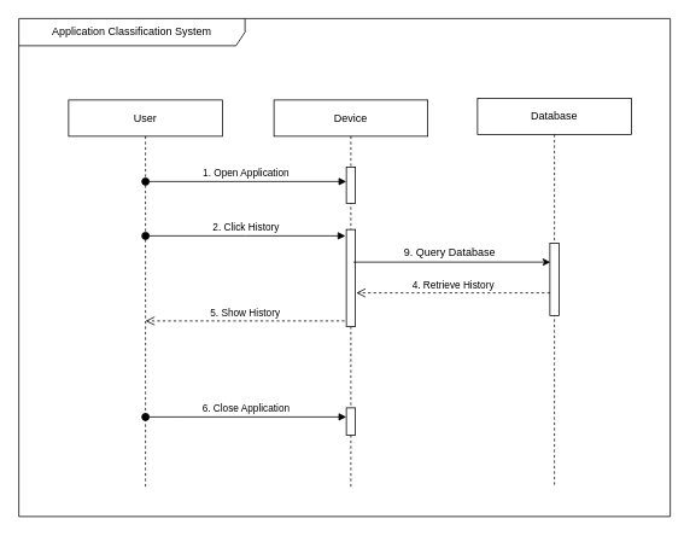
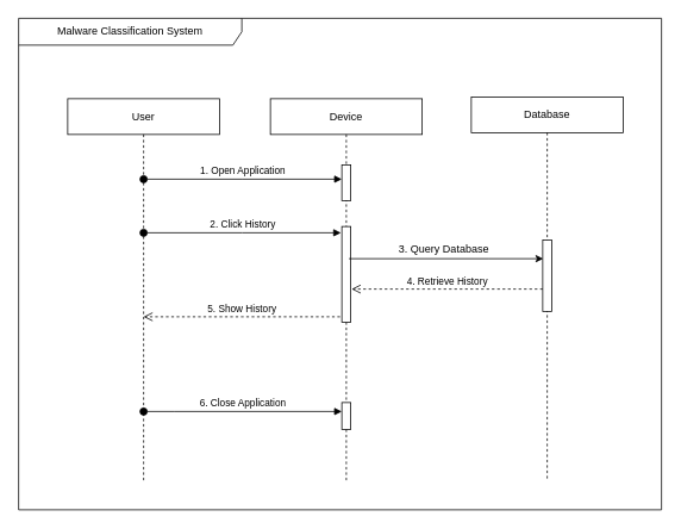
  <mxCell id="0" />
  <mxCell id="1" parent="0" />
  <mxCell id="2" value="User" style="shape=umlLifeline;perimeter=lifelinePerimeter;whiteSpace=wrap;html=1;container=0;dropTarget=0;collapsible=0;recursiveResize=0;outlineConnect=0;portConstraint=eastwest;newEdgeStyle={&quot;edgeStyle&quot;:&quot;elbowEdgeStyle&quot;,&quot;elbow&quot;:&quot;vertical&quot;,&quot;curved&quot;:0,&quot;rounded&quot;:0};" vertex="1" parent="1"><mxGeometry x="75" y="110" width="170" height="430" as="geometry" /></mxCell>
  <mxCell id="3" value="Device" style="shape=umlLifeline;perimeter=lifelinePerimeter;whiteSpace=wrap;html=1;container=0;dropTarget=0;collapsible=0;recursiveResize=0;outlineConnect=0;portConstraint=eastwest;newEdgeStyle={&quot;edgeStyle&quot;:&quot;elbowEdgeStyle&quot;,&quot;elbow&quot;:&quot;vertical&quot;,&quot;curved&quot;:0,&quot;rounded&quot;:0};" vertex="1" parent="1"><mxGeometry x="302" y="110" width="170" height="430" as="geometry" /></mxCell>
  <mxCell id="4" value="" style="html=1;points=[];perimeter=orthogonalPerimeter;outlineConnect=0;targetShapes=umlLifeline;portConstraint=eastwest;newEdgeStyle={&quot;edgeStyle&quot;:&quot;elbowEdgeStyle&quot;,&quot;elbow&quot;:&quot;vertical&quot;,&quot;curved&quot;:0,&quot;rounded&quot;:0};" vertex="1" parent="3"><mxGeometry x="80" y="74" width="10" height="40" as="geometry" /></mxCell>
  <mxCell id="5" value="1. Open Application" style="html=1;verticalAlign=bottom;startArrow=oval;endArrow=block;startSize=8;edgeStyle=elbowEdgeStyle;elbow=vertical;curved=0;rounded=0;" edge="1" parent="3"><mxGeometry relative="1" as="geometry"><mxPoint x="-142" y="90" as="sourcePoint" /><Array as="points" /><mxPoint x="80" y="90" as="targetPoint" /></mxGeometry></mxCell>
  <mxCell id="6" value="" style="html=1;points=[];perimeter=orthogonalPerimeter;outlineConnect=0;targetShapes=umlLifeline;portConstraint=eastwest;newEdgeStyle={&quot;edgeStyle&quot;:&quot;elbowEdgeStyle&quot;,&quot;elbow&quot;:&quot;vertical&quot;,&quot;curved&quot;:0,&quot;rounded&quot;:0};" vertex="1" parent="3"><mxGeometry x="80" y="143" width="10" height="107" as="geometry" /></mxCell>
  <mxCell id="7" value="" style="html=1;points=[];perimeter=orthogonalPerimeter;outlineConnect=0;targetShapes=umlLifeline;portConstraint=eastwest;newEdgeStyle={&quot;edgeStyle&quot;:&quot;elbowEdgeStyle&quot;,&quot;elbow&quot;:&quot;vertical&quot;,&quot;curved&quot;:0,&quot;rounded&quot;:0};" vertex="1" parent="3"><mxGeometry x="80" y="340" width="10" height="30" as="geometry" /></mxCell>
  <mxCell id="8" value="2. Click History" style="html=1;verticalAlign=bottom;startArrow=oval;endArrow=block;startSize=8;edgeStyle=elbowEdgeStyle;elbow=vertical;curved=0;rounded=0;" edge="1" parent="1"><mxGeometry relative="1" as="geometry"><mxPoint x="160" y="260" as="sourcePoint" /><mxPoint x="381" y="260" as="targetPoint" /></mxGeometry></mxCell>
  <mxCell id="9" value="5. Show History" style="html=1;verticalAlign=bottom;endArrow=open;dashed=1;endSize=8;edgeStyle=elbowEdgeStyle;elbow=vertical;curved=0;rounded=0;" edge="1" parent="1"><mxGeometry relative="1" as="geometry"><mxPoint x="380" y="354" as="sourcePoint" /><mxPoint x="160" y="354" as="targetPoint" /></mxGeometry></mxCell>
  <mxCell id="10" value="6. Close Application" style="html=1;verticalAlign=bottom;startArrow=oval;endArrow=block;startSize=8;edgeStyle=elbowEdgeStyle;elbow=vertical;curved=0;rounded=0;" edge="1" parent="1" target="7"><mxGeometry relative="1" as="geometry"><mxPoint x="160" y="460" as="sourcePoint" /><mxPoint x="440" y="491" as="targetPoint" /><Array as="points"><mxPoint x="195" y="460" /></Array></mxGeometry></mxCell>
- <mxCell id="11" value="Application Classification System" style="shape=umlFrame;whiteSpace=wrap;html=1;pointerEvents=0;width=250;height=30;" vertex="1" parent="1"><mxGeometry x="20" y="20" width="720" height="550" as="geometry" /></mxCell>
+ <mxCell id="11" value="Malware Classification System" style="shape=umlFrame;whiteSpace=wrap;html=1;pointerEvents=0;width=250;height=30;" vertex="1" parent="1"><mxGeometry x="20" y="20" width="720" height="550" as="geometry" /></mxCell>
  <mxCell id="12" style="edgeStyle=orthogonalEdgeStyle;rounded=0;orthogonalLoop=1;jettySize=auto;html=1;exitX=0.5;exitY=1;exitDx=0;exitDy=0;" edge="1" parent="1"><mxGeometry relative="1" as="geometry"><mxPoint x="645" y="150" as="sourcePoint" /><mxPoint x="645" y="150" as="targetPoint" /></mxGeometry></mxCell>
  <mxCell id="13" value="Database" style="shape=umlLifeline;perimeter=lifelinePerimeter;whiteSpace=wrap;html=1;container=0;dropTarget=0;collapsible=0;recursiveResize=0;outlineConnect=0;portConstraint=eastwest;newEdgeStyle={&quot;edgeStyle&quot;:&quot;elbowEdgeStyle&quot;,&quot;elbow&quot;:&quot;vertical&quot;,&quot;curved&quot;:0,&quot;rounded&quot;:0};" vertex="1" parent="1"><mxGeometry x="527" y="108" width="170" height="430" as="geometry" /></mxCell>
  <mxCell id="14" value="" style="html=1;points=[];perimeter=orthogonalPerimeter;outlineConnect=0;targetShapes=umlLifeline;portConstraint=eastwest;newEdgeStyle={&quot;edgeStyle&quot;:&quot;elbowEdgeStyle&quot;,&quot;elbow&quot;:&quot;vertical&quot;,&quot;curved&quot;:0,&quot;rounded&quot;:0};" vertex="1" parent="13"><mxGeometry x="80" y="160" width="10" height="80" as="geometry" /></mxCell>
  <mxCell id="15" value="" style="endArrow=classic;html=1;rounded=0;" edge="1" parent="1"><mxGeometry width="50" height="50" relative="1" as="geometry"><mxPoint x="390" y="289" as="sourcePoint" /><mxPoint x="607.5" y="289" as="targetPoint" /><Array as="points"><mxPoint x="546" y="289" /></Array></mxGeometry></mxCell>
- <mxCell id="16" value="9. Query Database" style="text;html=1;align=center;verticalAlign=middle;resizable=0;points=[];autosize=1;strokeColor=none;fillColor=none;" vertex="1" parent="1"><mxGeometry x="436" y="264" width="120" height="30" as="geometry" /></mxCell>
+ <mxCell id="16" value="3. Query Database" style="text;html=1;align=center;verticalAlign=middle;resizable=0;points=[];autosize=1;strokeColor=none;fillColor=none;" vertex="1" parent="1"><mxGeometry x="436" y="264" width="120" height="30" as="geometry" /></mxCell>
  <mxCell id="17" value="4. Retrieve History" style="html=1;verticalAlign=bottom;endArrow=open;dashed=1;endSize=8;edgeStyle=elbowEdgeStyle;elbow=vertical;curved=0;rounded=0;" edge="1" parent="1" source="14"><mxGeometry relative="1" as="geometry"><mxPoint x="620" y="322.5" as="sourcePoint" /><mxPoint x="393" y="322.5" as="targetPoint" /></mxGeometry></mxCell>
